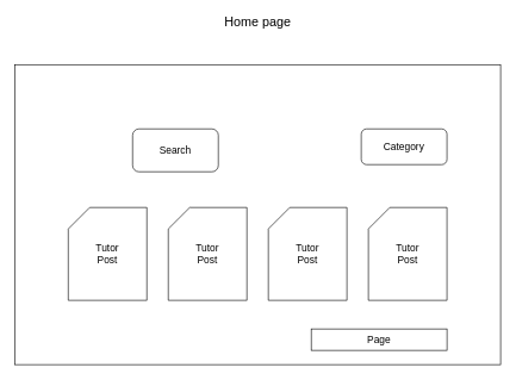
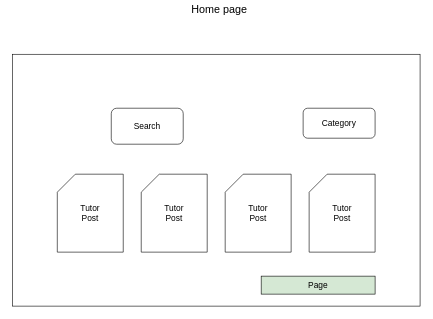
  <mxCell id="0" />
  <mxCell id="1" parent="0" />
  <mxCell id="2" value="" style="rounded=0;whiteSpace=wrap;html=1;" vertex="1" parent="1"><mxGeometry x="20" y="90" width="680" height="420" as="geometry" /></mxCell>
  <mxCell id="3" value="&lt;font style=&quot;font-size: 14px&quot;&gt;&lt;span&gt;Tutor&lt;/span&gt;&lt;br&gt;&lt;span&gt;Post&lt;/span&gt;&lt;/font&gt;" style="shape=card;whiteSpace=wrap;html=1;" vertex="1" parent="1"><mxGeometry x="515" y="290" width="110" height="130" as="geometry" /></mxCell>
  <mxCell id="4" value="&lt;font style=&quot;font-size: 14px&quot;&gt;Tutor&lt;br&gt;Post&lt;/font&gt;" style="shape=card;whiteSpace=wrap;html=1;" vertex="1" parent="1"><mxGeometry x="95" y="290" width="110" height="130" as="geometry" /></mxCell>
  <mxCell id="5" value="&lt;font style=&quot;font-size: 14px&quot;&gt;&lt;span&gt;Tutor&lt;/span&gt;&lt;br&gt;&lt;span&gt;Post&lt;/span&gt;&lt;/font&gt;" style="shape=card;whiteSpace=wrap;html=1;" vertex="1" parent="1"><mxGeometry x="235" y="290" width="110" height="130" as="geometry" /></mxCell>
  <mxCell id="6" value="&lt;font style=&quot;font-size: 14px&quot;&gt;&lt;span&gt;Tutor&lt;/span&gt;&lt;br&gt;&lt;span&gt;Post&lt;/span&gt;&lt;/font&gt;" style="shape=card;whiteSpace=wrap;html=1;" vertex="1" parent="1"><mxGeometry x="375" y="290" width="110" height="130" as="geometry" /></mxCell>
  <mxCell id="7" value="&lt;font style=&quot;font-size: 14px&quot;&gt;Search&lt;/font&gt;" style="rounded=1;whiteSpace=wrap;html=1;" vertex="1" parent="1"><mxGeometry x="185" y="180" width="120" height="60" as="geometry" /></mxCell>
  <mxCell id="8" value="&lt;font style=&quot;font-size: 14px&quot;&gt;Category&lt;/font&gt;" style="rounded=1;whiteSpace=wrap;html=1;" vertex="1" parent="1"><mxGeometry x="505" y="180" width="120" height="50" as="geometry" /></mxCell>
- <mxCell id="9" value="&lt;font style=&quot;font-size: 18px&quot;&gt;Home page&lt;/font&gt;&lt;br&gt;" style="text;html=1;align=center;verticalAlign=middle;resizable=0;points=[];autosize=1;strokeColor=none;fillColor=none;" vertex="1" parent="1"><mxGeometry x="305" y="20" width="110" height="20" as="geometry" /></mxCell>
- <mxCell id="10" value="&lt;font style=&quot;font-size: 14px&quot;&gt;Page&lt;/font&gt;" style="rounded=0;whiteSpace=wrap;html=1;fontSize=18;" vertex="1" parent="1"><mxGeometry x="435" y="460" width="190" height="30" as="geometry" /></mxCell>
+ <mxCell id="9" value="&lt;font style=&quot;font-size: 18px&quot;&gt;Home page&lt;/font&gt;&lt;br&gt;" style="text;html=1;align=center;verticalAlign=middle;resizable=0;points=[];autosize=1;strokeColor=none;fillColor=none;" vertex="1" parent="1"><mxGeometry x="310" y="5" width="110" height="20" as="geometry" /></mxCell>
+ <mxCell id="10" value="&lt;font style=&quot;font-size: 14px&quot;&gt;Page&lt;/font&gt;" style="rounded=0;whiteSpace=wrap;html=1;fontSize=18;fillColor=#d5e8d4;" vertex="1" parent="1"><mxGeometry x="435" y="460" width="190" height="30" as="geometry" /></mxCell>
